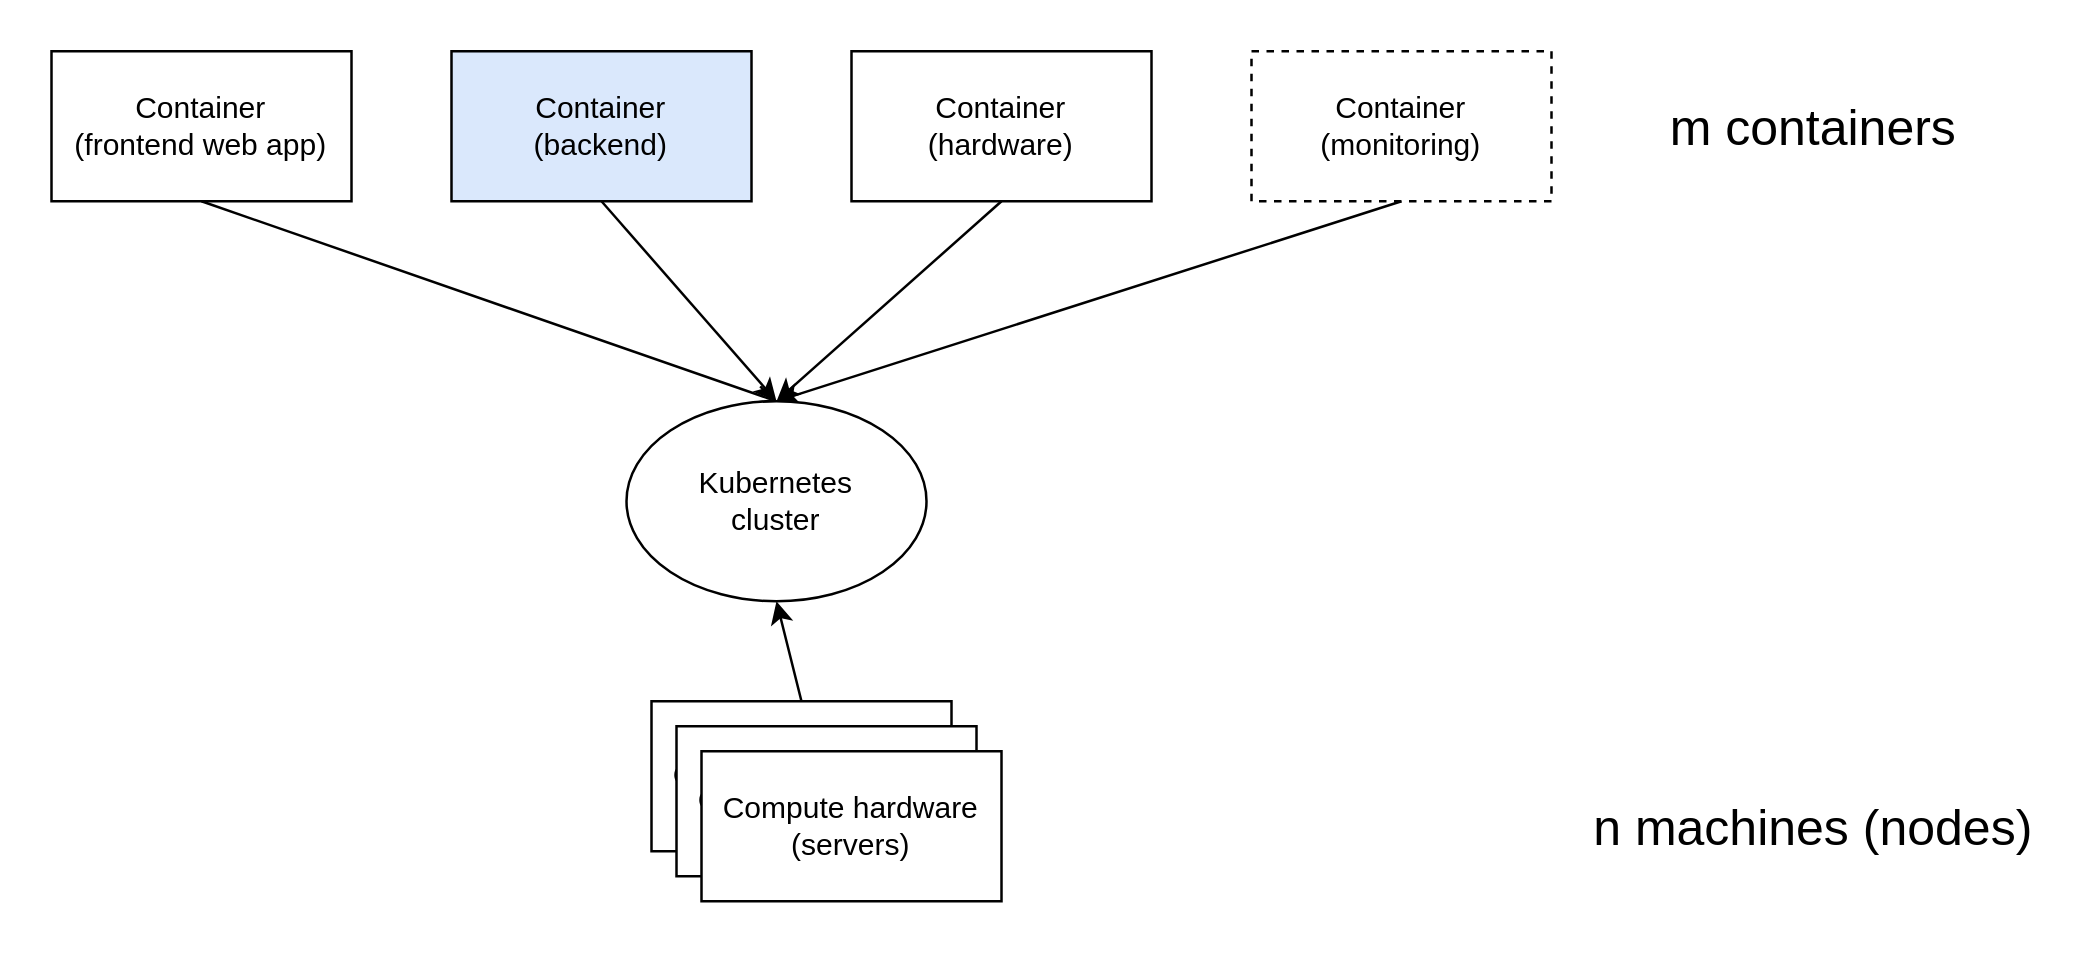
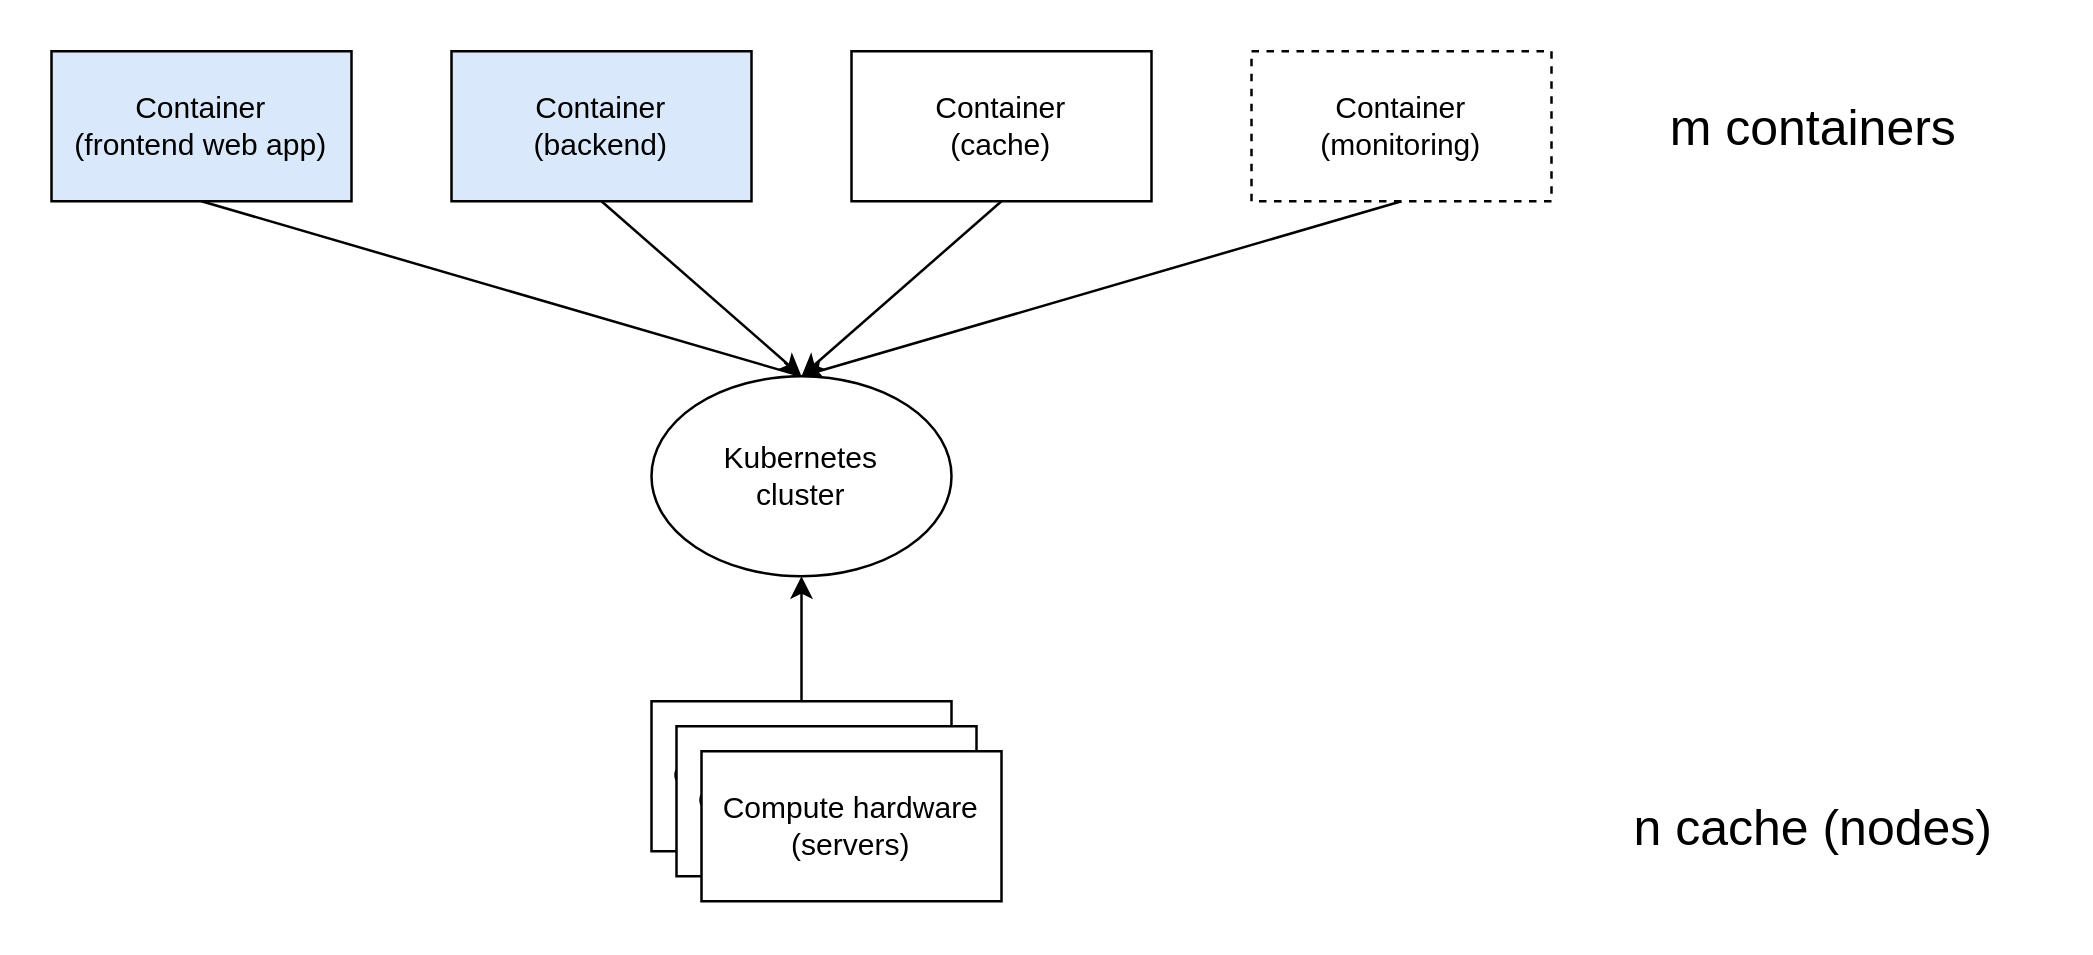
  <mxCell id="0" />
  <mxCell id="1" parent="0" />
  <mxCell id="2" style="edgeStyle=none;rounded=0;orthogonalLoop=1;jettySize=auto;html=1;exitX=0.5;exitY=1;exitDx=0;exitDy=0;entryX=0.5;entryY=0;entryDx=0;entryDy=0;endArrow=open;" edge="1" parent="1" source="3" target="14"><mxGeometry relative="1" as="geometry"><mxPoint x="284" y="138" as="targetPoint" /></mxGeometry></mxCell>
- <mxCell id="3" value="Container &lt;br&gt;(frontend web app)" style="rounded=0;whiteSpace=wrap;html=1;" vertex="1" parent="1"><mxGeometry x="20" y="20" width="120" height="60" as="geometry" /></mxCell>
+ <mxCell id="3" value="Container &lt;br&gt;(frontend web app)" style="rounded=0;whiteSpace=wrap;html=1;fillColor=#dae8fc;" vertex="1" parent="1"><mxGeometry x="20" y="20" width="120" height="60" as="geometry" /></mxCell>
  <mxCell id="4" style="edgeStyle=none;rounded=0;orthogonalLoop=1;jettySize=auto;html=1;exitX=0.5;exitY=1;exitDx=0;exitDy=0;entryX=0.5;entryY=0;entryDx=0;entryDy=0;" edge="1" parent="1" source="5" target="14"><mxGeometry relative="1" as="geometry"><mxPoint x="284" y="138" as="targetPoint" /></mxGeometry></mxCell>
  <mxCell id="5" value="Container &lt;br&gt;(backend)" style="rounded=0;whiteSpace=wrap;html=1;fillColor=#dae8fc;" vertex="1" parent="1"><mxGeometry x="180" y="20" width="120" height="60" as="geometry" /></mxCell>
  <mxCell id="6" style="edgeStyle=none;rounded=0;orthogonalLoop=1;jettySize=auto;html=1;exitX=0.5;exitY=1;exitDx=0;exitDy=0;entryX=0.5;entryY=0;entryDx=0;entryDy=0;" edge="1" parent="1" source="7" target="14"><mxGeometry relative="1" as="geometry"><mxPoint x="284" y="138" as="targetPoint" /></mxGeometry></mxCell>
- <mxCell id="7" value="Container &lt;br&gt;(hardware)" style="rounded=0;whiteSpace=wrap;html=1;" vertex="1" parent="1"><mxGeometry x="340" y="20" width="120" height="60" as="geometry" /></mxCell>
+ <mxCell id="7" value="Container &lt;br&gt;(cache)" style="rounded=0;whiteSpace=wrap;html=1;" vertex="1" parent="1"><mxGeometry x="340" y="20" width="120" height="60" as="geometry" /></mxCell>
  <mxCell id="8" style="edgeStyle=none;rounded=0;orthogonalLoop=1;jettySize=auto;html=1;exitX=0.5;exitY=1;exitDx=0;exitDy=0;entryX=0.5;entryY=0;entryDx=0;entryDy=0;" edge="1" parent="1" source="9" target="14"><mxGeometry relative="1" as="geometry"><mxPoint x="284" y="138" as="targetPoint" /></mxGeometry></mxCell>
  <mxCell id="9" value="Container &lt;br&gt;(monitoring)" style="rounded=0;whiteSpace=wrap;html=1;dashed=1;" vertex="1" parent="1"><mxGeometry x="500" y="20" width="120" height="60" as="geometry" /></mxCell>
  <mxCell id="10" style="rounded=0;orthogonalLoop=1;jettySize=auto;html=1;exitX=0.5;exitY=0;exitDx=0;exitDy=0;entryX=0.5;entryY=1;entryDx=0;entryDy=0;" edge="1" parent="1" source="11" target="14"><mxGeometry relative="1" as="geometry"><mxPoint x="338" y="206" as="targetPoint" /></mxGeometry></mxCell>
  <mxCell id="11" value="Compute hardware" style="rounded=0;whiteSpace=wrap;html=1;" vertex="1" parent="1"><mxGeometry x="260" y="280" width="120" height="60" as="geometry" /></mxCell>
  <mxCell id="12" value="Compute hardware" style="rounded=0;whiteSpace=wrap;html=1;" vertex="1" parent="1"><mxGeometry x="270" y="290" width="120" height="60" as="geometry" /></mxCell>
  <mxCell id="13" value="Compute hardware&lt;br&gt;(servers)" style="rounded=0;whiteSpace=wrap;html=1;" vertex="1" parent="1"><mxGeometry x="280" y="300" width="120" height="60" as="geometry" /></mxCell>
- <mxCell id="14" value="Kubernetes &lt;br&gt;cluster" style="ellipse;whiteSpace=wrap;html=1;" vertex="1" parent="1"><mxGeometry x="250" y="160" width="120" height="80" as="geometry" /></mxCell>
+ <mxCell id="14" value="Kubernetes &lt;br&gt;cluster" style="ellipse;whiteSpace=wrap;html=1;" vertex="1" parent="1"><mxGeometry x="260" y="150" width="120" height="80" as="geometry" /></mxCell>
  <mxCell id="15" value="m containers" style="text;html=1;strokeColor=none;fillColor=none;align=center;verticalAlign=middle;whiteSpace=wrap;rounded=0;fontSize=20;" vertex="1" parent="1"><mxGeometry x="660" y="35" width="130" height="30" as="geometry" /></mxCell>
- <mxCell id="16" value="n machines (nodes)" style="text;html=1;strokeColor=none;fillColor=none;align=center;verticalAlign=middle;whiteSpace=wrap;rounded=0;fontSize=20;" vertex="1" parent="1"><mxGeometry x="635" y="315" width="180" height="30" as="geometry" /></mxCell>
+ <mxCell id="16" value="n cache (nodes)" style="text;html=1;strokeColor=none;fillColor=none;align=center;verticalAlign=middle;whiteSpace=wrap;rounded=0;fontSize=20;" vertex="1" parent="1"><mxGeometry x="635" y="315" width="180" height="30" as="geometry" /></mxCell>
